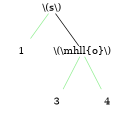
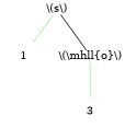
  graph {
    node [shape=none]
    edge [color=lightgreen]
    n1 [label="\\(s\\)" shape=plain]
    1
    n3 [label="\\(\\mhll{o}\\)" shape=plain]
    3
-   4
    n1 -- 1
    n1 -- n3 [color=""]
    n3 -- 3
-   n3 -- 4
  }
